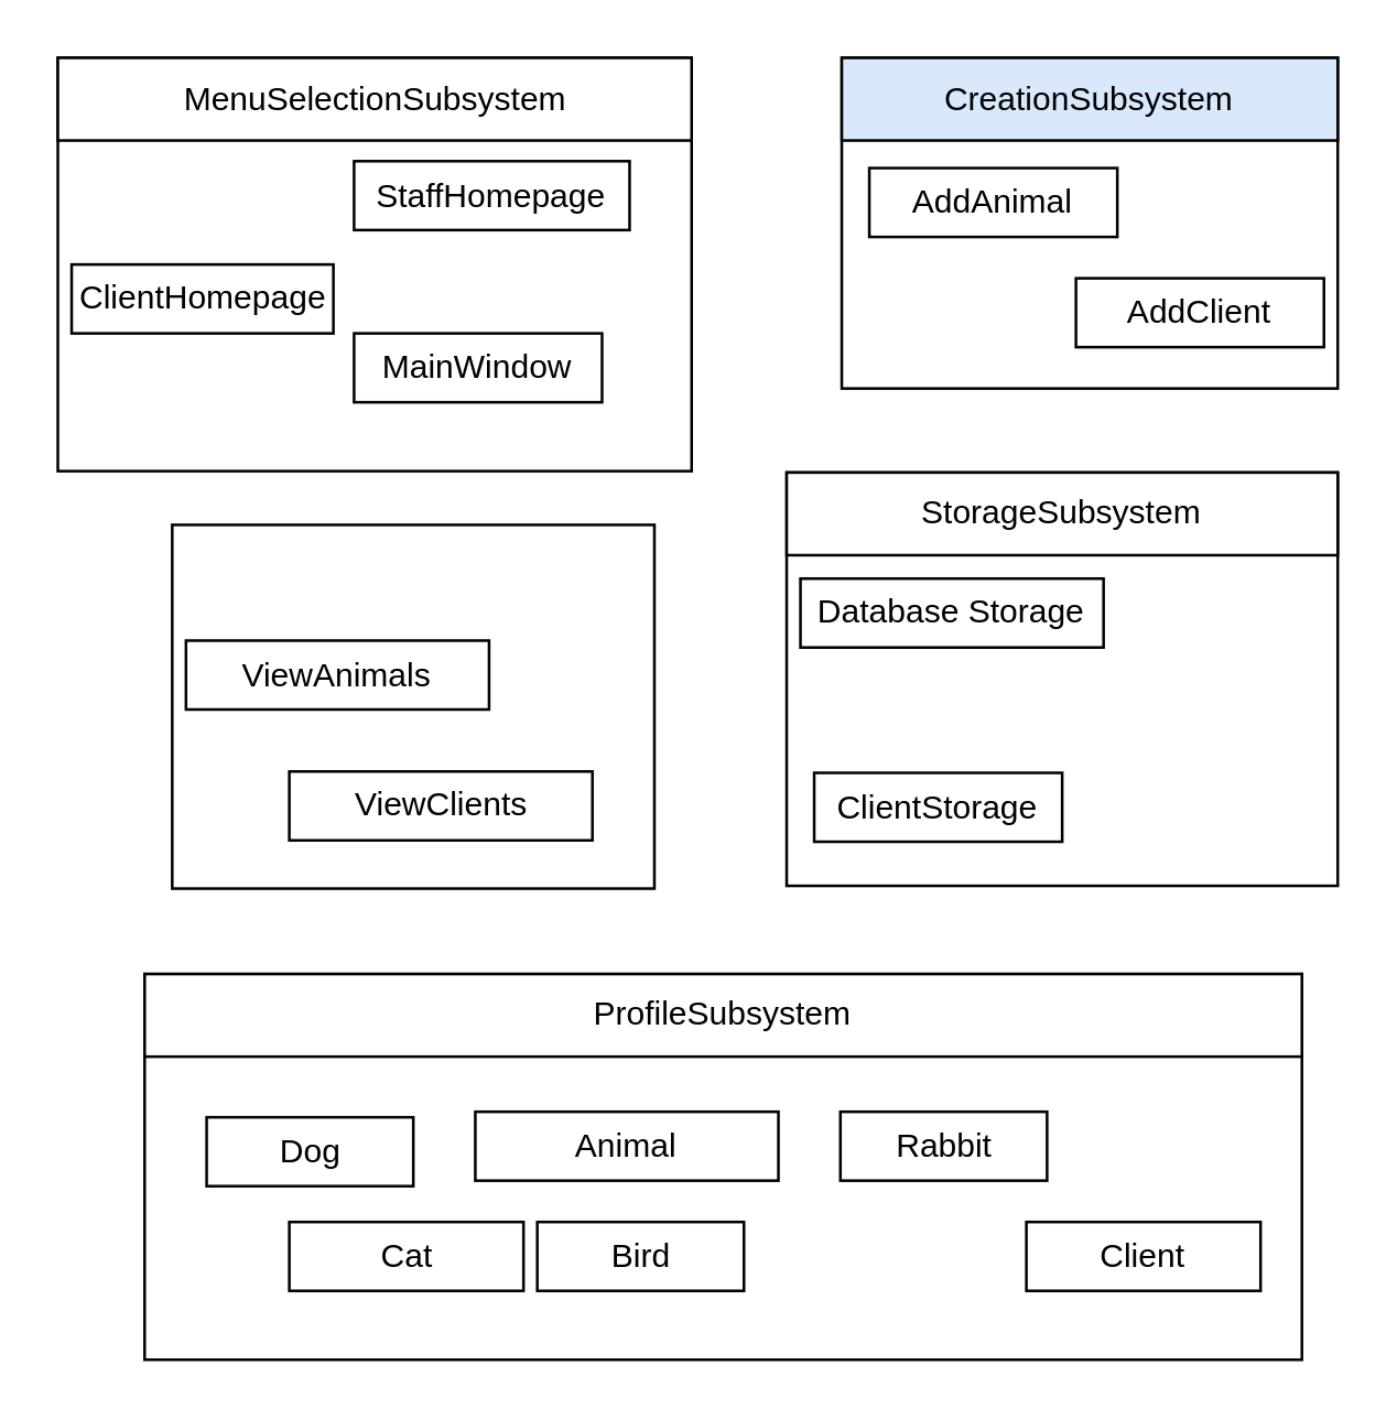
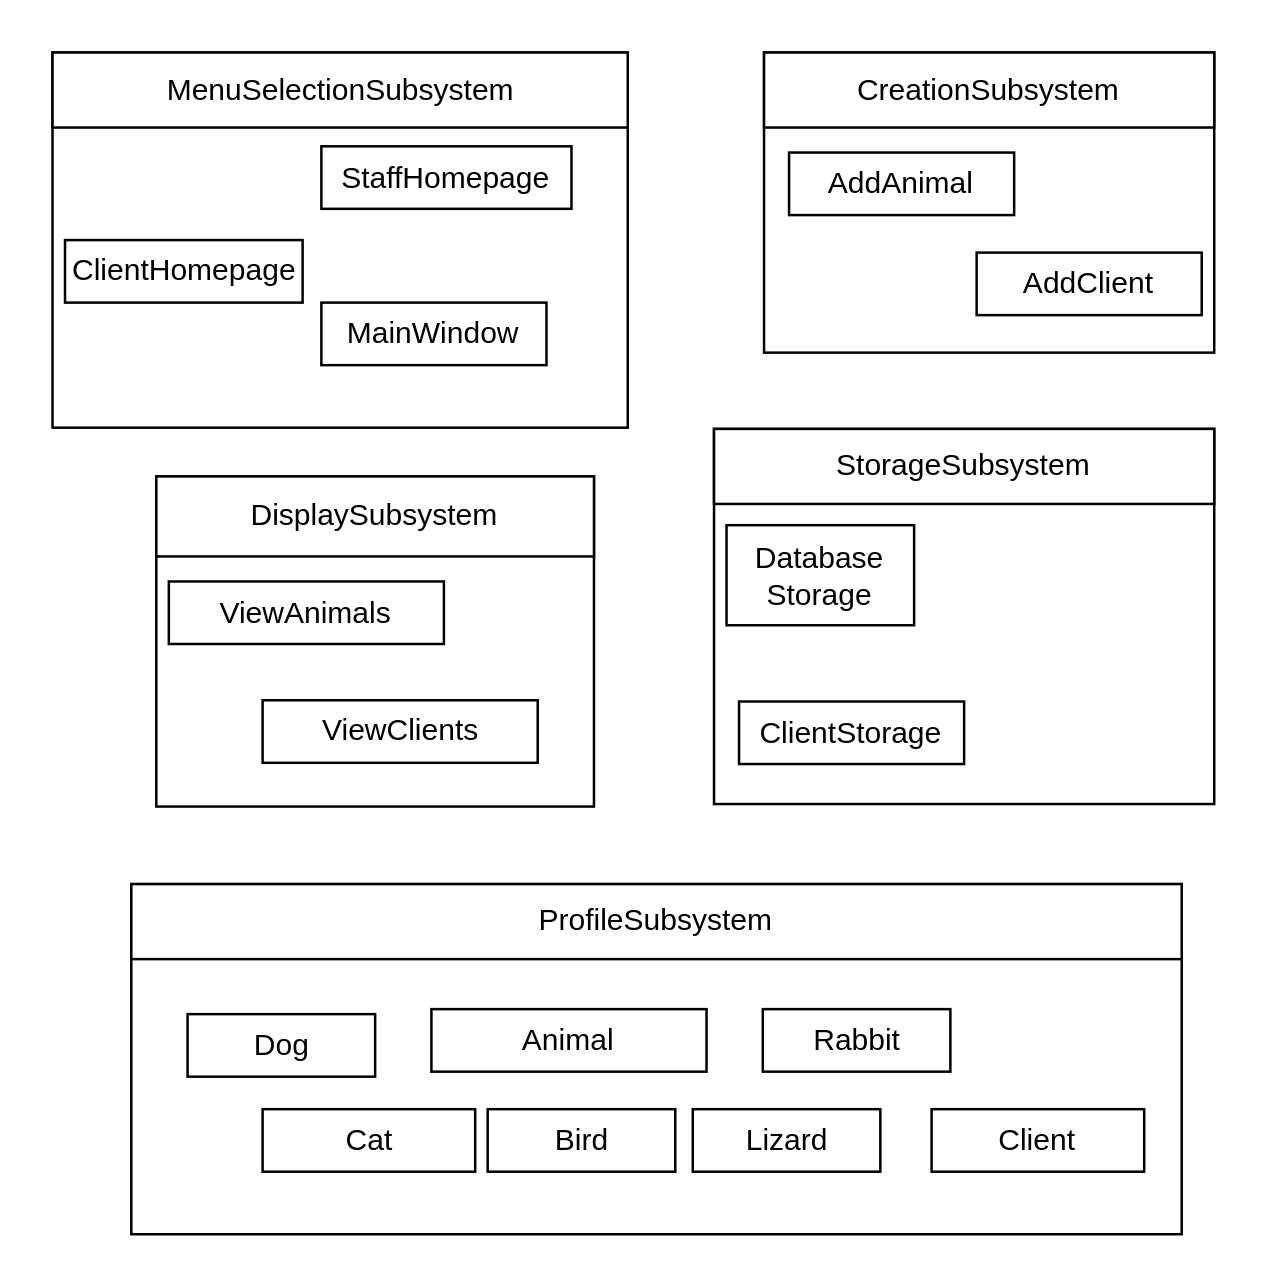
  <mxCell id="0" />
  <mxCell id="1" parent="0" />
  <mxCell id="2" value="" style="rounded=0;whiteSpace=wrap;html=1;" vertex="1" parent="1"><mxGeometry x="20.5" y="20.5" width="230" height="150" as="geometry" /></mxCell>
  <mxCell id="3" value="MainWindow" style="rounded=0;whiteSpace=wrap;html=1;" vertex="1" parent="1"><mxGeometry x="128" y="120.5" width="90" height="25" as="geometry" /></mxCell>
  <mxCell id="4" value="ClientHomepage" style="rounded=0;whiteSpace=wrap;html=1;" vertex="1" parent="1"><mxGeometry x="25.5" y="95.5" width="95" height="25" as="geometry" /></mxCell>
  <mxCell id="5" value="StaffHomepage" style="rounded=0;whiteSpace=wrap;html=1;" vertex="1" parent="1"><mxGeometry x="128" y="58" width="100" height="25" as="geometry" /></mxCell>
  <mxCell id="6" value="" style="rounded=0;whiteSpace=wrap;html=1;" vertex="1" parent="1"><mxGeometry x="305" y="20.5" width="180" height="120" as="geometry" /></mxCell>
  <mxCell id="7" value="AddAnimal" style="rounded=0;whiteSpace=wrap;html=1;" vertex="1" parent="1"><mxGeometry x="315" y="60.5" width="90" height="25" as="geometry" /></mxCell>
  <mxCell id="8" value="AddClient" style="rounded=0;whiteSpace=wrap;html=1;" vertex="1" parent="1"><mxGeometry x="390" y="100.5" width="90" height="25" as="geometry" /></mxCell>
  <mxCell id="9" value="" style="rounded=0;whiteSpace=wrap;html=1;" vertex="1" parent="1"><mxGeometry x="285" y="171" width="200" height="150" as="geometry" /></mxCell>
  <mxCell id="10" value="ClientStorage" style="rounded=0;whiteSpace=wrap;html=1;" vertex="1" parent="1"><mxGeometry x="295" y="280" width="90" height="25" as="geometry" /></mxCell>
- <mxCell id="11" value="Database Storage" style="rounded=0;whiteSpace=wrap;html=1;" vertex="1" parent="1"><mxGeometry x="290" y="209.5" width="110" height="25" as="geometry" /></mxCell>
+ <mxCell id="11" value="Database Storage" style="rounded=0;whiteSpace=wrap;html=1;" vertex="1" parent="1"><mxGeometry x="290" y="209.5" width="75" height="40" as="geometry" /></mxCell>
  <mxCell id="12" value="" style="rounded=0;whiteSpace=wrap;html=1;" vertex="1" parent="1"><mxGeometry x="52" y="353" width="420" height="140" as="geometry" /></mxCell>
  <mxCell id="13" value="Animal" style="rounded=0;whiteSpace=wrap;html=1;" vertex="1" parent="1"><mxGeometry x="172" y="403" width="110" height="25" as="geometry" /></mxCell>
  <mxCell id="14" value="Cat" style="rounded=0;whiteSpace=wrap;html=1;" vertex="1" parent="1"><mxGeometry x="104.5" y="443" width="85" height="25" as="geometry" /></mxCell>
  <mxCell id="15" value="Bird" style="rounded=0;whiteSpace=wrap;html=1;" vertex="1" parent="1"><mxGeometry x="194.5" y="443" width="75" height="25" as="geometry" /></mxCell>
+ <mxCell id="16" value="Lizard" style="rounded=0;whiteSpace=wrap;html=1;" vertex="1" parent="1"><mxGeometry x="276.5" y="443" width="75" height="25" as="geometry" /></mxCell>
  <mxCell id="17" value="Rabbit" style="rounded=0;whiteSpace=wrap;html=1;" vertex="1" parent="1"><mxGeometry x="304.5" y="403" width="75" height="25" as="geometry" /></mxCell>
  <mxCell id="18" value="Dog" style="rounded=0;whiteSpace=wrap;html=1;" vertex="1" parent="1"><mxGeometry x="74.5" y="405" width="75" height="25" as="geometry" /></mxCell>
  <mxCell id="19" value="Client" style="rounded=0;whiteSpace=wrap;html=1;" vertex="1" parent="1"><mxGeometry x="372" y="443" width="85" height="25" as="geometry" /></mxCell>
  <mxCell id="20" value="" style="rounded=0;whiteSpace=wrap;html=1;" vertex="1" parent="1"><mxGeometry x="62" y="190" width="175" height="132" as="geometry" /></mxCell>
  <mxCell id="21" value="ViewClients" style="rounded=0;whiteSpace=wrap;html=1;" vertex="1" parent="1"><mxGeometry x="104.5" y="279.5" width="110" height="25" as="geometry" /></mxCell>
  <mxCell id="22" value="ViewAnimals" style="rounded=0;whiteSpace=wrap;html=1;" vertex="1" parent="1"><mxGeometry x="67" y="232" width="110" height="25" as="geometry" /></mxCell>
  <mxCell id="23" value="MenuSelectionSubsystem" style="rounded=0;whiteSpace=wrap;html=1;" vertex="1" parent="1"><mxGeometry x="20.5" y="20.5" width="230" height="30" as="geometry" /></mxCell>
- <mxCell id="24" value="CreationSubsystem" style="rounded=0;whiteSpace=wrap;html=1;fillColor=#dae8fc;" vertex="1" parent="1"><mxGeometry x="305" y="20.5" width="180" height="30" as="geometry" /></mxCell>
+ <mxCell id="24" value="CreationSubsystem" style="rounded=0;whiteSpace=wrap;html=1;" vertex="1" parent="1"><mxGeometry x="305" y="20.5" width="180" height="30" as="geometry" /></mxCell>
+ <mxCell id="25" value="DisplaySubsystem" style="rounded=0;whiteSpace=wrap;html=1;" vertex="1" parent="1"><mxGeometry x="62" y="190" width="175" height="32" as="geometry" /></mxCell>
  <mxCell id="26" value="StorageSubsystem" style="rounded=0;whiteSpace=wrap;html=1;" vertex="1" parent="1"><mxGeometry x="285" y="171" width="200" height="30" as="geometry" /></mxCell>
  <mxCell id="27" value="ProfileSubsystem" style="rounded=0;whiteSpace=wrap;html=1;" vertex="1" parent="1"><mxGeometry x="52" y="353" width="420" height="30" as="geometry" /></mxCell>
